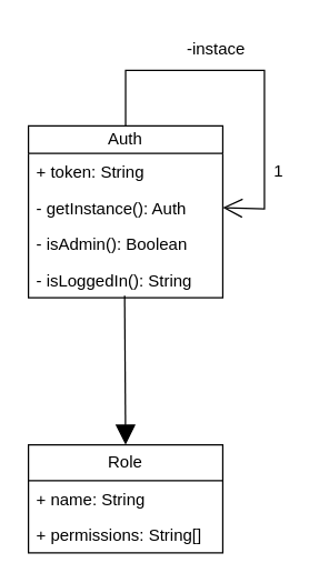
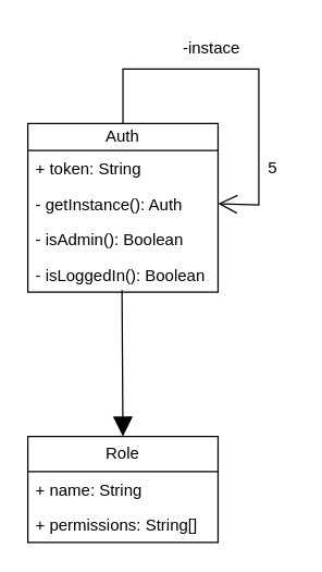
  <mxCell id="0" />
  <mxCell id="1" parent="0" />
  <mxCell id="2" value="Auth" style="swimlane;fontStyle=0;childLayout=stackLayout;horizontal=1;startSize=20;fillColor=none;horizontalStack=0;resizeParent=1;resizeParentMax=0;resizeLast=0;collapsible=1;marginBottom=0;whiteSpace=wrap;html=1;" vertex="1" parent="1"><mxGeometry x="20" y="90" width="140" height="124" as="geometry"><mxRectangle x="160" y="560" width="70" height="30" as="alternateBounds" /></mxGeometry></mxCell>
  <mxCell id="3" value="+ token: String" style="text;strokeColor=none;fillColor=none;align=left;verticalAlign=top;spacingLeft=4;spacingRight=4;overflow=hidden;rotatable=0;points=[[0,0.5],[1,0.5]];portConstraint=eastwest;whiteSpace=wrap;html=1;" vertex="1" parent="2"><mxGeometry y="20" width="140" height="26" as="geometry" /></mxCell>
  <mxCell id="4" value="- getInstance(): Auth" style="text;strokeColor=none;fillColor=none;align=left;verticalAlign=top;spacingLeft=4;spacingRight=4;overflow=hidden;rotatable=0;points=[[0,0.5],[1,0.5]];portConstraint=eastwest;whiteSpace=wrap;html=1;" vertex="1" parent="2"><mxGeometry y="46" width="140" height="26" as="geometry" /></mxCell>
  <mxCell id="5" value="- isAdmin(): Boolean" style="text;strokeColor=none;fillColor=none;align=left;verticalAlign=top;spacingLeft=4;spacingRight=4;overflow=hidden;rotatable=0;points=[[0,0.5],[1,0.5]];portConstraint=eastwest;whiteSpace=wrap;html=1;" vertex="1" parent="2"><mxGeometry y="72" width="140" height="26" as="geometry" /></mxCell>
- <mxCell id="6" value="- isLoggedIn(): String" style="text;strokeColor=none;fillColor=none;align=left;verticalAlign=top;spacingLeft=4;spacingRight=4;overflow=hidden;rotatable=0;points=[[0,0.5],[1,0.5]];portConstraint=eastwest;whiteSpace=wrap;html=1;" vertex="1" parent="2"><mxGeometry y="98" width="140" height="26" as="geometry" /></mxCell>
+ <mxCell id="6" value="- isLoggedIn(): Boolean" style="text;strokeColor=none;fillColor=none;align=left;verticalAlign=top;spacingLeft=4;spacingRight=4;overflow=hidden;rotatable=0;points=[[0,0.5],[1,0.5]];portConstraint=eastwest;whiteSpace=wrap;html=1;" vertex="1" parent="2"><mxGeometry y="98" width="140" height="26" as="geometry" /></mxCell>
  <mxCell id="7" value="" style="endArrow=open;endFill=1;endSize=12;html=1;rounded=0;exitX=0.5;exitY=0;exitDx=0;exitDy=0;entryX=1;entryY=0.5;entryDx=0;entryDy=0;" edge="1" parent="2" source="2" target="4"><mxGeometry width="160" relative="1" as="geometry"><mxPoint x="60" y="160" as="sourcePoint" /><mxPoint x="180" y="-50" as="targetPoint" /><Array as="points"><mxPoint x="70" y="-40" /><mxPoint x="170" y="-40" /><mxPoint x="170" y="60" /></Array></mxGeometry></mxCell>
  <mxCell id="8" value="-instace" style="text;html=1;align=center;verticalAlign=middle;resizable=0;points=[];autosize=1;strokeColor=none;fillColor=none;" vertex="1" parent="1"><mxGeometry x="120" y="20" width="70" height="30" as="geometry" /></mxCell>
- <mxCell id="9" value="1" style="text;html=1;align=center;verticalAlign=middle;resizable=0;points=[];autosize=1;strokeColor=none;fillColor=none;" vertex="1" parent="1"><mxGeometry x="185" y="108" width="30" height="30" as="geometry" /></mxCell>
+ <mxCell id="9" value="5" style="text;html=1;align=center;verticalAlign=middle;resizable=0;points=[];autosize=1;strokeColor=none;fillColor=none;" vertex="1" parent="1"><mxGeometry x="185" y="108" width="30" height="30" as="geometry" /></mxCell>
  <mxCell id="10" value="Role" style="swimlane;fontStyle=0;childLayout=stackLayout;horizontal=1;startSize=26;fillColor=none;horizontalStack=0;resizeParent=1;resizeParentMax=0;resizeLast=0;collapsible=1;marginBottom=0;whiteSpace=wrap;html=1;" vertex="1" parent="1"><mxGeometry x="20" y="320" width="140" height="78" as="geometry" /></mxCell>
  <mxCell id="11" value="+ name: String" style="text;strokeColor=none;fillColor=none;align=left;verticalAlign=top;spacingLeft=4;spacingRight=4;overflow=hidden;rotatable=0;points=[[0,0.5],[1,0.5]];portConstraint=eastwest;whiteSpace=wrap;html=1;" vertex="1" parent="10"><mxGeometry y="26" width="140" height="26" as="geometry" /></mxCell>
  <mxCell id="12" value="+ permissions: String[]" style="text;strokeColor=none;fillColor=none;align=left;verticalAlign=top;spacingLeft=4;spacingRight=4;overflow=hidden;rotatable=0;points=[[0,0.5],[1,0.5]];portConstraint=eastwest;whiteSpace=wrap;html=1;" vertex="1" parent="10"><mxGeometry y="52" width="140" height="26" as="geometry" /></mxCell>
  <mxCell id="13" value="" style="endArrow=block;endFill=1;endSize=12;html=1;rounded=0;exitX=0.495;exitY=0.94;exitDx=0;exitDy=0;exitPerimeter=0;entryX=0.5;entryY=0;entryDx=0;entryDy=0;" edge="1" parent="1" source="6" target="10"><mxGeometry width="160" relative="1" as="geometry"><mxPoint x="80" y="240" as="sourcePoint" /><mxPoint x="240" y="240" as="targetPoint" /></mxGeometry></mxCell>
